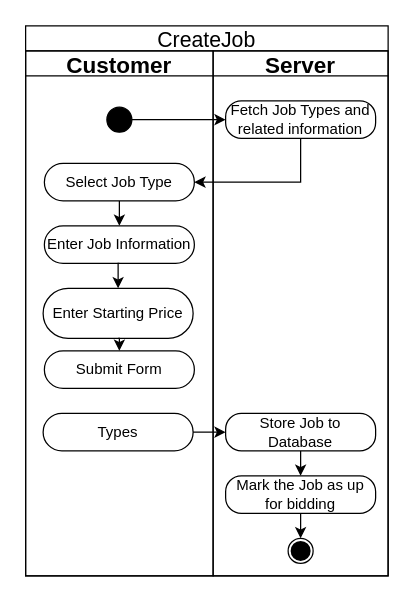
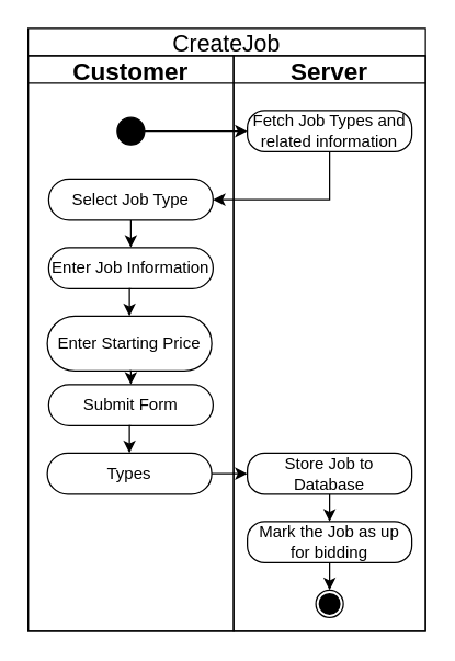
  <mxCell id="0" />
  <mxCell id="1" parent="0" />
  <mxCell id="2" value="CreateJob" style="swimlane;childLayout=stackLayout;resizeParent=1;resizeParentMax=0;startSize=20;fontSize=17;fillColor=none;fontStyle=0" parent="1" vertex="1"><mxGeometry x="20" y="20" width="290" height="440" as="geometry" /></mxCell>
  <mxCell id="3" value="Customer" style="swimlane;startSize=20;fontSize=18;fillColor=none;fontStyle=1" parent="2" vertex="1"><mxGeometry y="20" width="150" height="420" as="geometry"><mxRectangle x="240" y="20" width="40" height="650" as="alternateBounds" /></mxGeometry></mxCell>
  <mxCell id="4" value="" style="ellipse;whiteSpace=wrap;html=1;aspect=fixed;fontSize=18;fillColor=#000000;" parent="3" vertex="1"><mxGeometry x="65" y="45" width="20" height="20" as="geometry" /></mxCell>
  <mxCell id="5" value="Select Job Type" style="rounded=1;whiteSpace=wrap;html=1;labelBackgroundColor=none;fontSize=12;fillColor=#FFFFFF;fontStyle=0;arcSize=50;" parent="3" vertex="1"><mxGeometry x="15" y="90" width="120" height="30" as="geometry" /></mxCell>
  <mxCell id="6" value="Types" style="rounded=1;whiteSpace=wrap;html=1;labelBackgroundColor=none;fontSize=12;fillColor=#FFFFFF;fontStyle=0;arcSize=50;" parent="3" vertex="1"><mxGeometry x="14" y="290" width="120" height="30" as="geometry" /></mxCell>
  <mxCell id="7" value="Submit Form" style="rounded=1;whiteSpace=wrap;html=1;labelBackgroundColor=none;fontSize=12;fillColor=#FFFFFF;fontStyle=0;arcSize=50;" parent="3" vertex="1"><mxGeometry x="15" y="240" width="120" height="30" as="geometry" /></mxCell>
+ <mxCell id="8" style="edgeStyle=orthogonalEdgeStyle;rounded=0;orthogonalLoop=1;jettySize=auto;html=1;exitX=0.5;exitY=1;exitDx=0;exitDy=0;entryX=0.5;entryY=0;entryDx=0;entryDy=0;fontSize=12;" parent="3" source="7" target="6" edge="1"><mxGeometry relative="1" as="geometry" /></mxCell>
  <mxCell id="9" value="Enter Starting Price" style="rounded=1;whiteSpace=wrap;html=1;labelBackgroundColor=none;fontSize=12;fillColor=#FFFFFF;fontStyle=0;arcSize=50;" parent="3" vertex="1"><mxGeometry x="14" y="190" width="120" height="40" as="geometry" /></mxCell>
  <mxCell id="10" style="edgeStyle=orthogonalEdgeStyle;rounded=0;orthogonalLoop=1;jettySize=auto;html=1;exitX=0.5;exitY=1;exitDx=0;exitDy=0;entryX=0.5;entryY=0;entryDx=0;entryDy=0;fontSize=12;" parent="3" source="9" target="7" edge="1"><mxGeometry relative="1" as="geometry" /></mxCell>
  <mxCell id="11" value="Enter Job Information" style="rounded=1;whiteSpace=wrap;html=1;labelBackgroundColor=none;fontSize=12;fillColor=#FFFFFF;fontStyle=0;arcSize=50;" parent="3" vertex="1"><mxGeometry x="15" y="140" width="120" height="30" as="geometry" /></mxCell>
  <mxCell id="12" style="edgeStyle=orthogonalEdgeStyle;rounded=0;orthogonalLoop=1;jettySize=auto;html=1;exitX=0.5;exitY=1;exitDx=0;exitDy=0;entryX=0.5;entryY=0;entryDx=0;entryDy=0;fontSize=12;" parent="3" source="5" target="11" edge="1"><mxGeometry relative="1" as="geometry" /></mxCell>
  <mxCell id="13" style="edgeStyle=orthogonalEdgeStyle;rounded=0;orthogonalLoop=1;jettySize=auto;html=1;exitX=0.5;exitY=1;exitDx=0;exitDy=0;entryX=0.5;entryY=0;entryDx=0;entryDy=0;fontSize=12;" parent="3" source="11" target="9" edge="1"><mxGeometry relative="1" as="geometry" /></mxCell>
  <mxCell id="14" value="Server" style="swimlane;startSize=20;fontSize=18;fillColor=none;" parent="2" vertex="1"><mxGeometry x="150" y="20" width="140" height="420" as="geometry"><mxRectangle x="390" y="20" width="40" height="650" as="alternateBounds" /></mxGeometry></mxCell>
  <mxCell id="15" value="Fetch Job Types and related information" style="rounded=1;whiteSpace=wrap;html=1;labelBackgroundColor=none;fontSize=12;fillColor=#FFFFFF;fontStyle=0;arcSize=42;" parent="14" vertex="1"><mxGeometry x="10" y="40" width="120" height="30" as="geometry" /></mxCell>
  <mxCell id="16" value="Store Job to Database" style="rounded=1;whiteSpace=wrap;html=1;labelBackgroundColor=none;fontSize=12;fillColor=#FFFFFF;fontStyle=0;arcSize=42;" parent="14" vertex="1"><mxGeometry x="10" y="290" width="120" height="30" as="geometry" /></mxCell>
  <mxCell id="17" style="edgeStyle=orthogonalEdgeStyle;rounded=0;orthogonalLoop=1;jettySize=auto;html=1;exitX=0.5;exitY=1;exitDx=0;exitDy=0;entryX=0.5;entryY=0;entryDx=0;entryDy=0;" edge="1" parent="14" source="18" target="20"><mxGeometry relative="1" as="geometry" /></mxCell>
  <mxCell id="18" value="Mark the Job as up for bidding" style="rounded=1;whiteSpace=wrap;html=1;labelBackgroundColor=none;fontSize=12;fillColor=#FFFFFF;fontStyle=0;arcSize=42;" parent="14" vertex="1"><mxGeometry x="10" y="340" width="120" height="30" as="geometry" /></mxCell>
  <mxCell id="19" style="edgeStyle=orthogonalEdgeStyle;rounded=0;orthogonalLoop=1;jettySize=auto;html=1;exitX=0.5;exitY=1;exitDx=0;exitDy=0;entryX=0.5;entryY=0;entryDx=0;entryDy=0;fontSize=12;" parent="14" source="16" target="18" edge="1"><mxGeometry relative="1" as="geometry" /></mxCell>
  <mxCell id="20" value="" style="ellipse;whiteSpace=wrap;html=1;aspect=fixed;fontSize=18;fillColor=#FFFFFF;" vertex="1" parent="14"><mxGeometry x="60" y="390" width="20" height="20" as="geometry" /></mxCell>
  <mxCell id="21" value="" style="ellipse;whiteSpace=wrap;html=1;aspect=fixed;fontSize=18;fillColor=#000000;strokeWidth=6;" vertex="1" parent="14"><mxGeometry x="65" y="395" width="10" height="10" as="geometry" /></mxCell>
  <mxCell id="22" style="edgeStyle=orthogonalEdgeStyle;rounded=0;orthogonalLoop=1;jettySize=auto;html=1;exitX=1;exitY=0.5;exitDx=0;exitDy=0;entryX=0;entryY=0.5;entryDx=0;entryDy=0;fontSize=12;" parent="2" source="4" target="15" edge="1"><mxGeometry relative="1" as="geometry" /></mxCell>
  <mxCell id="23" style="edgeStyle=orthogonalEdgeStyle;rounded=0;orthogonalLoop=1;jettySize=auto;html=1;exitX=0.5;exitY=1;exitDx=0;exitDy=0;entryX=1;entryY=0.5;entryDx=0;entryDy=0;fontSize=12;" parent="2" source="15" target="5" edge="1"><mxGeometry relative="1" as="geometry" /></mxCell>
  <mxCell id="24" style="edgeStyle=orthogonalEdgeStyle;rounded=0;orthogonalLoop=1;jettySize=auto;html=1;exitX=1;exitY=0.5;exitDx=0;exitDy=0;entryX=0;entryY=0.5;entryDx=0;entryDy=0;fontSize=12;" parent="2" source="6" target="16" edge="1"><mxGeometry relative="1" as="geometry" /></mxCell>
